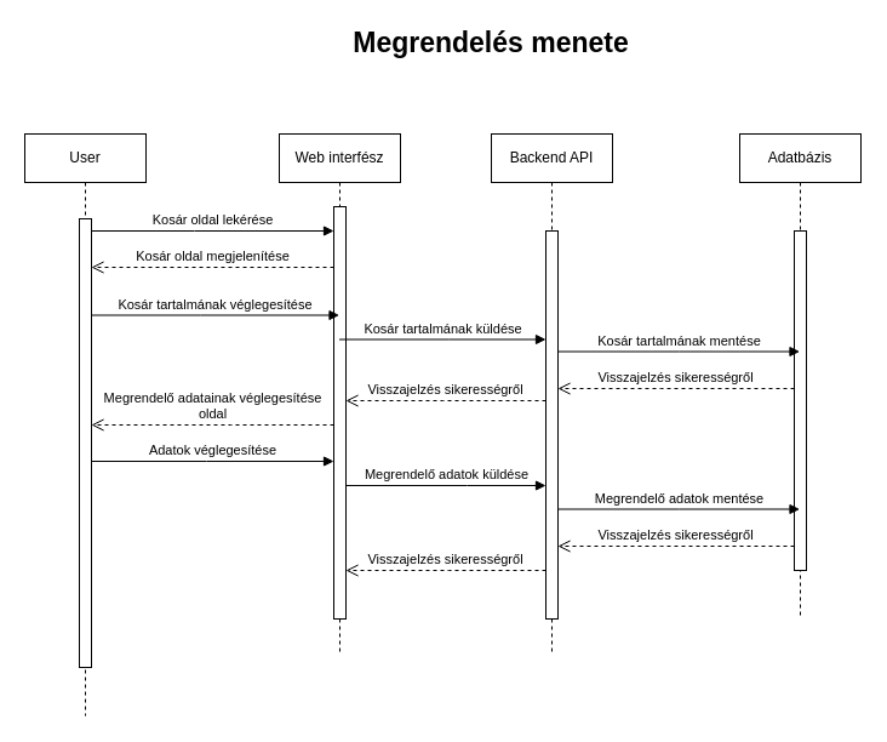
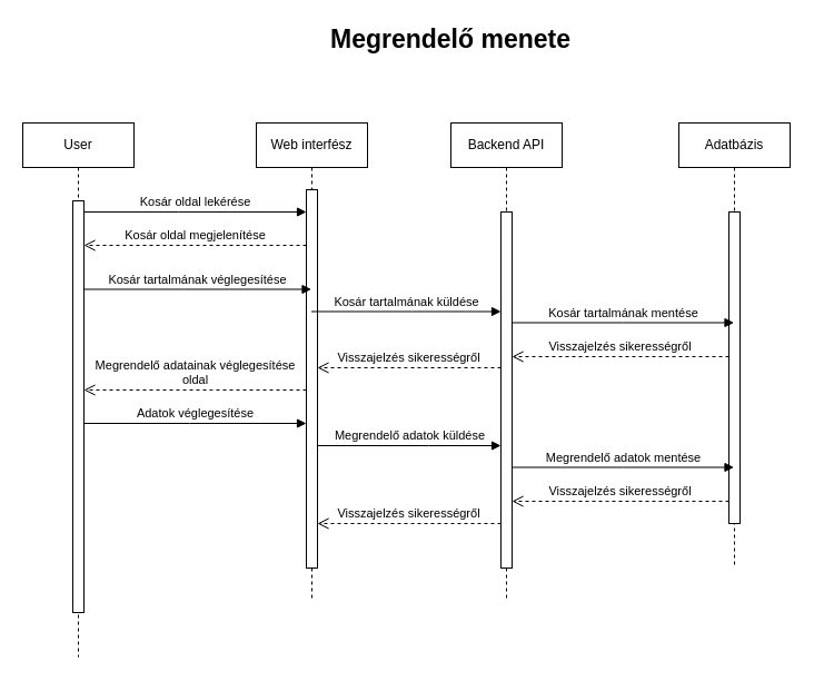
  <mxCell id="0" />
  <mxCell id="1" parent="0" />
  <mxCell id="2" value="User" style="shape=umlLifeline;perimeter=lifelinePerimeter;whiteSpace=wrap;html=1;container=0;dropTarget=0;collapsible=0;recursiveResize=0;outlineConnect=0;portConstraint=eastwest;newEdgeStyle={&quot;edgeStyle&quot;:&quot;elbowEdgeStyle&quot;,&quot;elbow&quot;:&quot;vertical&quot;,&quot;curved&quot;:0,&quot;rounded&quot;:0};" parent="1" vertex="1"><mxGeometry x="20" y="110" width="100" height="480" as="geometry" /></mxCell>
  <mxCell id="3" value="" style="html=1;points=[];perimeter=orthogonalPerimeter;outlineConnect=0;targetShapes=umlLifeline;portConstraint=eastwest;newEdgeStyle={&quot;edgeStyle&quot;:&quot;elbowEdgeStyle&quot;,&quot;elbow&quot;:&quot;vertical&quot;,&quot;curved&quot;:0,&quot;rounded&quot;:0};" parent="2" vertex="1"><mxGeometry x="45" y="70" width="10" height="370" as="geometry" /></mxCell>
  <mxCell id="4" value="Web interfész" style="shape=umlLifeline;perimeter=lifelinePerimeter;whiteSpace=wrap;html=1;container=0;dropTarget=0;collapsible=0;recursiveResize=0;outlineConnect=0;portConstraint=eastwest;newEdgeStyle={&quot;edgeStyle&quot;:&quot;elbowEdgeStyle&quot;,&quot;elbow&quot;:&quot;vertical&quot;,&quot;curved&quot;:0,&quot;rounded&quot;:0};" parent="1" vertex="1"><mxGeometry x="230" y="110" width="100" height="430" as="geometry" /></mxCell>
  <mxCell id="5" value="" style="html=1;points=[];perimeter=orthogonalPerimeter;outlineConnect=0;targetShapes=umlLifeline;portConstraint=eastwest;newEdgeStyle={&quot;edgeStyle&quot;:&quot;elbowEdgeStyle&quot;,&quot;elbow&quot;:&quot;vertical&quot;,&quot;curved&quot;:0,&quot;rounded&quot;:0};" parent="4" vertex="1"><mxGeometry x="45" y="60" width="10" height="340" as="geometry" /></mxCell>
  <mxCell id="6" value="Kosár oldal lekérése" style="html=1;verticalAlign=bottom;endArrow=block;edgeStyle=elbowEdgeStyle;elbow=horizontal;curved=0;rounded=0;" parent="1" source="3" target="5" edge="1"><mxGeometry relative="1" as="geometry"><mxPoint x="175" y="200" as="sourcePoint" /><Array as="points"><mxPoint x="160" y="190" /></Array></mxGeometry></mxCell>
  <mxCell id="7" value="Kosár oldal megjelenítése" style="html=1;verticalAlign=bottom;endArrow=open;dashed=1;endSize=8;edgeStyle=elbowEdgeStyle;elbow=horizontal;curved=0;rounded=0;" parent="1" source="5" edge="1"><mxGeometry relative="1" as="geometry"><mxPoint x="75" y="220" as="targetPoint" /><Array as="points"><mxPoint x="170" y="220" /></Array><mxPoint x="245" y="220" as="sourcePoint" /></mxGeometry></mxCell>
  <mxCell id="8" value="Adatbázis" style="shape=umlLifeline;perimeter=lifelinePerimeter;whiteSpace=wrap;html=1;container=0;dropTarget=0;collapsible=0;recursiveResize=0;outlineConnect=0;portConstraint=eastwest;newEdgeStyle={&quot;edgeStyle&quot;:&quot;elbowEdgeStyle&quot;,&quot;elbow&quot;:&quot;vertical&quot;,&quot;curved&quot;:0,&quot;rounded&quot;:0};" vertex="1" parent="1"><mxGeometry x="610" y="110" width="100" height="400" as="geometry" /></mxCell>
  <mxCell id="9" value="" style="html=1;points=[];perimeter=orthogonalPerimeter;outlineConnect=0;targetShapes=umlLifeline;portConstraint=eastwest;newEdgeStyle={&quot;edgeStyle&quot;:&quot;elbowEdgeStyle&quot;,&quot;elbow&quot;:&quot;vertical&quot;,&quot;curved&quot;:0,&quot;rounded&quot;:0};" vertex="1" parent="8"><mxGeometry x="45" y="80" width="10" height="280" as="geometry" /></mxCell>
  <mxCell id="10" value="Backend API" style="shape=umlLifeline;perimeter=lifelinePerimeter;whiteSpace=wrap;html=1;container=0;dropTarget=0;collapsible=0;recursiveResize=0;outlineConnect=0;portConstraint=eastwest;newEdgeStyle={&quot;edgeStyle&quot;:&quot;elbowEdgeStyle&quot;,&quot;elbow&quot;:&quot;vertical&quot;,&quot;curved&quot;:0,&quot;rounded&quot;:0};" vertex="1" parent="1"><mxGeometry x="405" y="110" width="100" height="430" as="geometry" /></mxCell>
  <mxCell id="11" value="" style="html=1;points=[];perimeter=orthogonalPerimeter;outlineConnect=0;targetShapes=umlLifeline;portConstraint=eastwest;newEdgeStyle={&quot;edgeStyle&quot;:&quot;elbowEdgeStyle&quot;,&quot;elbow&quot;:&quot;vertical&quot;,&quot;curved&quot;:0,&quot;rounded&quot;:0};" vertex="1" parent="10"><mxGeometry x="45" y="80" width="10" height="320" as="geometry" /></mxCell>
- <mxCell id="12" value="&lt;font style=&quot;font-size: 23px;&quot;&gt;&lt;b&gt;Megrendelés menet&lt;span style=&quot;background-color: initial;&quot;&gt;e&lt;/span&gt;&lt;/b&gt;&lt;/font&gt;" style="text;html=1;align=center;verticalAlign=middle;whiteSpace=wrap;rounded=0;" vertex="1" parent="1"><mxGeometry x="265" y="20" width="280" height="30" as="geometry" /></mxCell>
+ <mxCell id="12" value="&lt;font style=&quot;font-size: 23px;&quot;&gt;&lt;b&gt;Megrendelő menet&lt;span style=&quot;background-color: initial;&quot;&gt;e&lt;/span&gt;&lt;/b&gt;&lt;/font&gt;" style="text;html=1;align=center;verticalAlign=middle;whiteSpace=wrap;rounded=0;" vertex="1" parent="1"><mxGeometry x="265" y="20" width="280" height="30" as="geometry" /></mxCell>
  <mxCell id="13" value="Kosár tartalmának véglegesítése" style="html=1;verticalAlign=bottom;endArrow=block;edgeStyle=elbowEdgeStyle;elbow=horizontal;curved=0;rounded=0;" edge="1" parent="1" source="3" target="4"><mxGeometry relative="1" as="geometry"><mxPoint x="80" y="260" as="sourcePoint" /><Array as="points"><mxPoint x="165" y="259.5" /></Array><mxPoint x="230" y="260" as="targetPoint" /></mxGeometry></mxCell>
  <mxCell id="14" value="Kosár tartalmának küldése" style="html=1;verticalAlign=bottom;endArrow=block;edgeStyle=elbowEdgeStyle;elbow=horizontal;curved=0;rounded=0;" edge="1" parent="1" source="4" target="11"><mxGeometry relative="1" as="geometry"><mxPoint x="280" y="280" as="sourcePoint" /><Array as="points"><mxPoint x="370" y="279.5" /></Array><mxPoint x="485" y="280" as="targetPoint" /></mxGeometry></mxCell>
  <mxCell id="15" value="Kosár tartalmának mentése" style="html=1;verticalAlign=bottom;endArrow=block;edgeStyle=elbowEdgeStyle;elbow=horizontal;curved=0;rounded=0;" edge="1" parent="1" source="11" target="8"><mxGeometry relative="1" as="geometry"><mxPoint x="470" y="290" as="sourcePoint" /><Array as="points"><mxPoint x="560" y="289.5" /></Array><mxPoint x="640" y="290" as="targetPoint" /></mxGeometry></mxCell>
  <mxCell id="16" value="Visszajelzés sikerességről" style="html=1;verticalAlign=bottom;endArrow=open;dashed=1;endSize=8;edgeStyle=elbowEdgeStyle;elbow=horizontal;curved=0;rounded=0;" edge="1" parent="1" source="9" target="11"><mxGeometry relative="1" as="geometry"><mxPoint x="455.024" y="320" as="targetPoint" /><Array as="points"><mxPoint x="545" y="320" /></Array><mxPoint x="655" y="320" as="sourcePoint" /></mxGeometry></mxCell>
  <mxCell id="17" value="Visszajelzés sikerességről" style="html=1;verticalAlign=bottom;endArrow=open;dashed=1;endSize=8;edgeStyle=elbowEdgeStyle;elbow=horizontal;curved=0;rounded=0;" edge="1" parent="1" source="11" target="5"><mxGeometry relative="1" as="geometry"><mxPoint x="280" y="330" as="targetPoint" /><Array as="points"><mxPoint x="365" y="330" /></Array><mxPoint x="475" y="330" as="sourcePoint" /></mxGeometry></mxCell>
  <mxCell id="18" value="Megrendelő adatainak véglegesítése&lt;br&gt;oldal" style="html=1;verticalAlign=bottom;endArrow=open;dashed=1;endSize=8;edgeStyle=elbowEdgeStyle;elbow=horizontal;curved=0;rounded=0;" edge="1" parent="1" source="5" target="3"><mxGeometry relative="1" as="geometry"><mxPoint x="110" y="350" as="targetPoint" /><Array as="points"><mxPoint x="190" y="350" /></Array><mxPoint x="275" y="350" as="sourcePoint" /></mxGeometry></mxCell>
  <mxCell id="19" value="Adatok véglegesítése" style="html=1;verticalAlign=bottom;endArrow=block;edgeStyle=elbowEdgeStyle;elbow=horizontal;curved=0;rounded=0;" edge="1" parent="1"><mxGeometry relative="1" as="geometry"><mxPoint x="75" y="380" as="sourcePoint" /><Array as="points"><mxPoint x="170" y="380" /></Array><mxPoint x="275" y="380" as="targetPoint" /></mxGeometry></mxCell>
  <mxCell id="20" value="Megrendelő adatok küldése" style="html=1;verticalAlign=bottom;endArrow=block;edgeStyle=elbowEdgeStyle;elbow=horizontal;curved=0;rounded=0;" edge="1" parent="1" source="5" target="11"><mxGeometry relative="1" as="geometry"><mxPoint x="290" y="400" as="sourcePoint" /><Array as="points"><mxPoint x="385" y="400" /></Array><mxPoint x="450" y="400" as="targetPoint" /></mxGeometry></mxCell>
  <mxCell id="21" value="Megrendelő adatok mentése" style="html=1;verticalAlign=bottom;endArrow=block;edgeStyle=elbowEdgeStyle;elbow=horizontal;curved=0;rounded=0;" edge="1" parent="1" source="11" target="8"><mxGeometry relative="1" as="geometry"><mxPoint x="460" y="420" as="sourcePoint" /><Array as="points"><mxPoint x="560" y="419.5" /></Array><mxPoint x="660" y="420" as="targetPoint" /></mxGeometry></mxCell>
  <mxCell id="22" value="Visszajelzés sikerességről" style="html=1;verticalAlign=bottom;endArrow=open;dashed=1;endSize=8;edgeStyle=elbowEdgeStyle;elbow=horizontal;curved=0;rounded=0;" edge="1" parent="1" source="9" target="11"><mxGeometry relative="1" as="geometry"><mxPoint x="460" y="450" as="targetPoint" /><Array as="points"><mxPoint x="545" y="450" /></Array><mxPoint x="655" y="450" as="sourcePoint" /></mxGeometry></mxCell>
  <mxCell id="23" value="Visszajelzés sikerességről" style="html=1;verticalAlign=bottom;endArrow=open;dashed=1;endSize=8;edgeStyle=elbowEdgeStyle;elbow=horizontal;curved=0;rounded=0;" edge="1" parent="1" source="11" target="5"><mxGeometry relative="1" as="geometry"><mxPoint x="290" y="470" as="targetPoint" /><Array as="points"><mxPoint x="370" y="470" /></Array><mxPoint x="455" y="470" as="sourcePoint" /></mxGeometry></mxCell>
